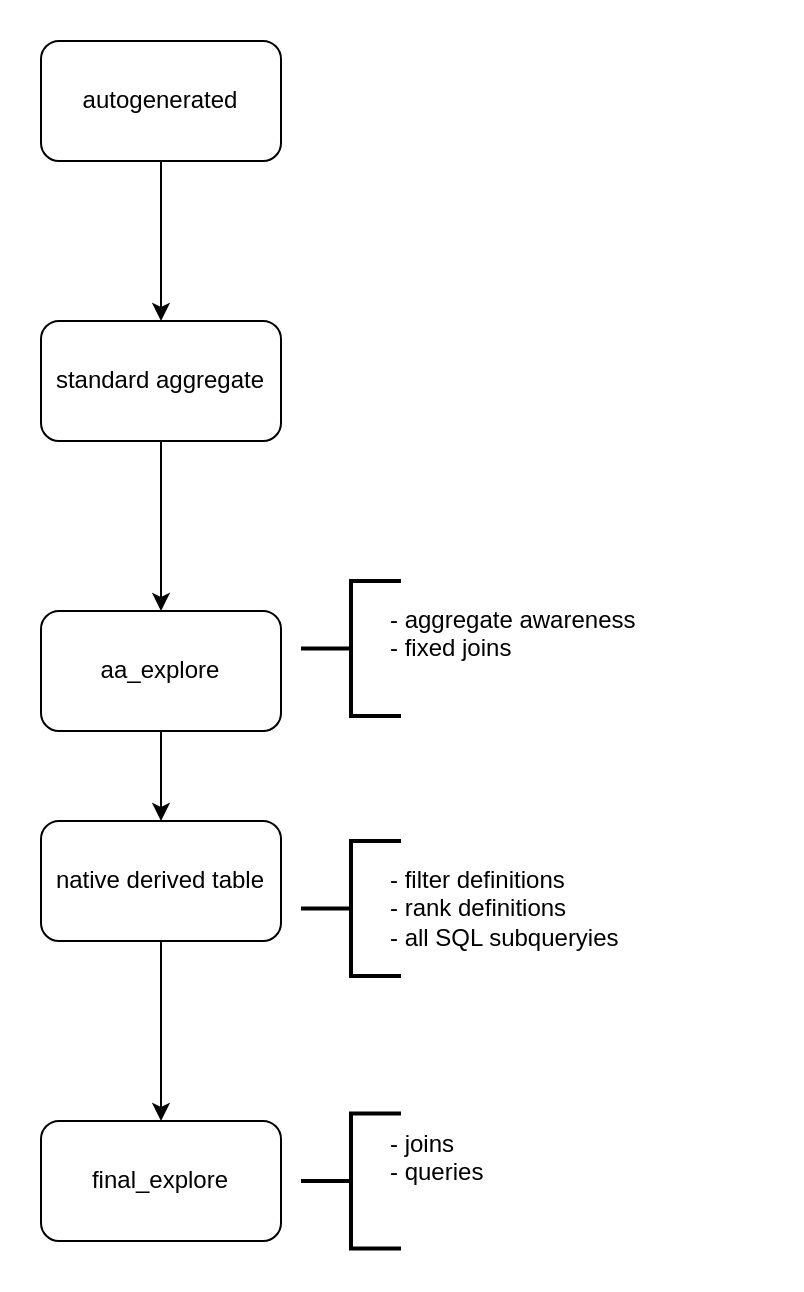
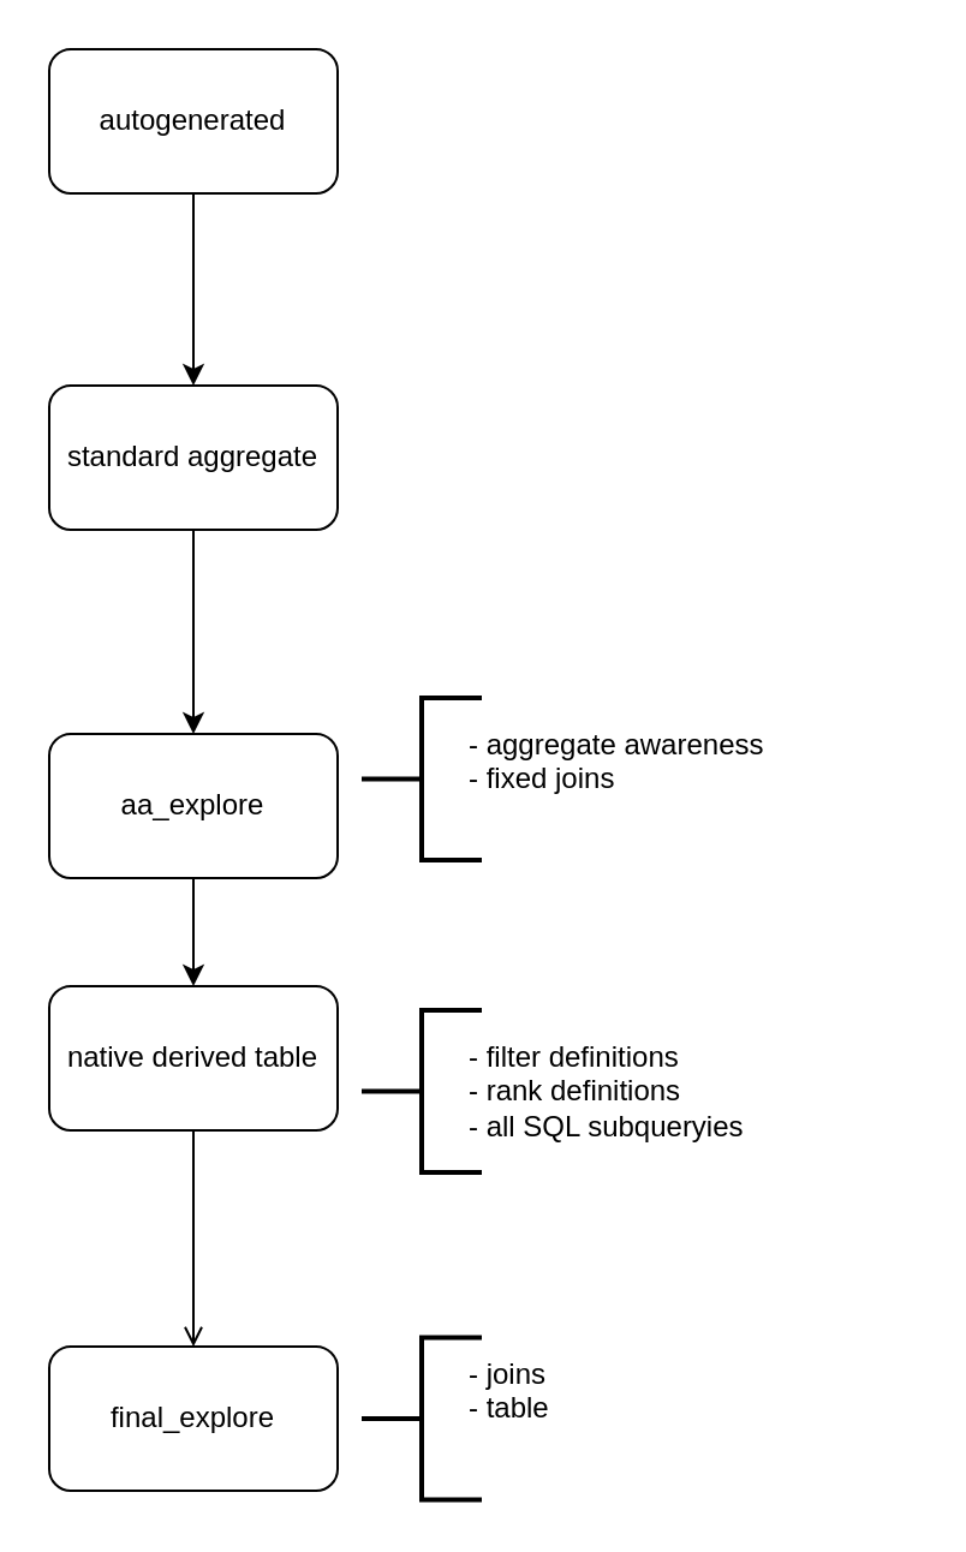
  <mxCell id="0" />
  <mxCell id="1" parent="0" />
  <mxCell id="2" value="" style="edgeStyle=orthogonalEdgeStyle;rounded=0;orthogonalLoop=1;jettySize=auto;html=1;" parent="1" source="3" target="5" edge="1"><mxGeometry relative="1" as="geometry" /></mxCell>
  <mxCell id="3" value="autogenerated" style="rounded=1;whiteSpace=wrap;html=1;" parent="1" vertex="1"><mxGeometry x="20" y="20" width="120" height="60" as="geometry" /></mxCell>
  <mxCell id="4" value="" style="edgeStyle=orthogonalEdgeStyle;rounded=0;orthogonalLoop=1;jettySize=auto;html=1;" parent="1" source="5" target="7" edge="1"><mxGeometry relative="1" as="geometry" /></mxCell>
  <mxCell id="5" value="standard aggregate" style="whiteSpace=wrap;html=1;rounded=1;" parent="1" vertex="1"><mxGeometry x="20" y="160" width="120" height="60" as="geometry" /></mxCell>
  <mxCell id="6" value="" style="edgeStyle=orthogonalEdgeStyle;rounded=0;orthogonalLoop=1;jettySize=auto;html=1;" parent="1" source="7" target="9" edge="1"><mxGeometry relative="1" as="geometry" /></mxCell>
  <mxCell id="7" value="aa_explore" style="whiteSpace=wrap;html=1;rounded=1;" parent="1" vertex="1"><mxGeometry x="20" y="305" width="120" height="60" as="geometry" /></mxCell>
- <mxCell id="8" value="" style="edgeStyle=orthogonalEdgeStyle;rounded=0;orthogonalLoop=1;jettySize=auto;html=1;" parent="1" source="9" target="10" edge="1"><mxGeometry relative="1" as="geometry" /></mxCell>
+ <mxCell id="8" value="" style="edgeStyle=orthogonalEdgeStyle;rounded=0;orthogonalLoop=1;jettySize=auto;html=1;endArrow=open;" parent="1" source="9" target="10" edge="1"><mxGeometry relative="1" as="geometry" /></mxCell>
  <mxCell id="9" value="native derived table" style="whiteSpace=wrap;html=1;rounded=1;" parent="1" vertex="1"><mxGeometry x="20" y="410" width="120" height="60" as="geometry" /></mxCell>
  <mxCell id="10" value="final_explore" style="whiteSpace=wrap;html=1;rounded=1;" parent="1" vertex="1"><mxGeometry x="20" y="560" width="120" height="60" as="geometry" /></mxCell>
  <mxCell id="11" value="" style="strokeWidth=2;html=1;shape=mxgraph.flowchart.annotation_2;align=left;labelPosition=right;pointerEvents=1;" parent="1" vertex="1"><mxGeometry x="150" y="420" width="50" height="67.5" as="geometry" /></mxCell>
  <mxCell id="12" value="- filter definitions&lt;br&gt;- rank definitions&lt;br&gt;- all SQL subqueryies" style="text;html=1;strokeColor=none;fillColor=none;spacing=5;spacingTop=-20;whiteSpace=wrap;overflow=hidden;rounded=0;" parent="1" vertex="1"><mxGeometry x="190" y="442.5" width="190" height="45" as="geometry" /></mxCell>
  <mxCell id="13" value="" style="strokeWidth=2;html=1;shape=mxgraph.flowchart.annotation_2;align=left;labelPosition=right;pointerEvents=1;" parent="1" vertex="1"><mxGeometry x="150" y="290" width="50" height="67.5" as="geometry" /></mxCell>
  <mxCell id="14" value="- aggregate awareness&lt;br&gt;- fixed joins" style="text;html=1;strokeColor=none;fillColor=none;spacing=5;spacingTop=-20;whiteSpace=wrap;overflow=hidden;rounded=0;" parent="1" vertex="1"><mxGeometry x="190" y="312.5" width="190" height="45" as="geometry" /></mxCell>
- <mxCell id="15" value="- joins&lt;br&gt;- queries" style="text;html=1;strokeColor=none;fillColor=none;spacing=5;spacingTop=-20;whiteSpace=wrap;overflow=hidden;rounded=0;" parent="1" vertex="1"><mxGeometry x="190" y="575" width="190" height="45" as="geometry" /></mxCell>
+ <mxCell id="15" value="- joins&lt;br&gt;- table" style="text;html=1;strokeColor=none;fillColor=none;spacing=5;spacingTop=-20;whiteSpace=wrap;overflow=hidden;rounded=0;" parent="1" vertex="1"><mxGeometry x="190" y="575" width="190" height="45" as="geometry" /></mxCell>
  <mxCell id="16" value="" style="strokeWidth=2;html=1;shape=mxgraph.flowchart.annotation_2;align=left;labelPosition=right;pointerEvents=1;" parent="1" vertex="1"><mxGeometry x="150" y="556.25" width="50" height="67.5" as="geometry" /></mxCell>
